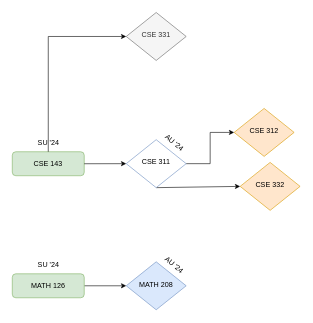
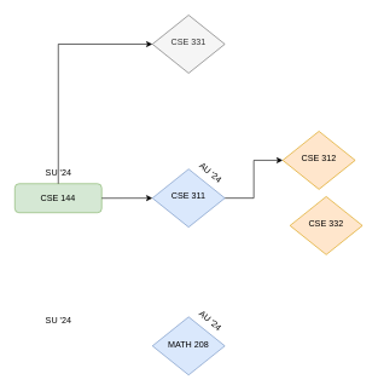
  <mxCell id="0" />
  <mxCell id="1" parent="0" />
  <mxCell id="2" value="" style="edgeStyle=orthogonalEdgeStyle;rounded=0;orthogonalLoop=1;jettySize=auto;html=1;" edge="1" parent="1" source="15" target="4"><mxGeometry relative="1" as="geometry" /></mxCell>
- <mxCell id="3" value="" style="endArrow=classic;html=1;rounded=0;exitX=1;exitY=0.5;exitDx=0;exitDy=0;entryX=0;entryY=0.5;entryDx=0;entryDy=0;" edge="1" parent="1" source="9" target="18"><mxGeometry width="50" height="50" relative="1" as="geometry"><mxPoint x="130" y="280" as="sourcePoint" /><mxPoint x="180" y="230" as="targetPoint" /></mxGeometry></mxCell>
  <mxCell id="4" value="CSE 312" style="rhombus;whiteSpace=wrap;html=1;shadow=0;fontFamily=Helvetica;fontSize=12;align=center;strokeWidth=1;spacing=6;spacingTop=-4;fillColor=#ffe6cc;strokeColor=#d79b00;" vertex="1" parent="1"><mxGeometry x="390" y="180" width="100" height="80" as="geometry" /></mxCell>
  <mxCell id="5" value="CSE 332" style="rhombus;whiteSpace=wrap;html=1;shadow=0;fontFamily=Helvetica;fontSize=12;align=center;strokeWidth=1;spacing=6;spacingTop=-4;fillColor=#ffe6cc;strokeColor=#d79b00;" vertex="1" parent="1"><mxGeometry x="400" y="270" width="100" height="80" as="geometry" /></mxCell>
- <mxCell id="6" value="" style="endArrow=classic;html=1;rounded=0;entryX=0;entryY=0.5;entryDx=0;entryDy=0;exitX=0.5;exitY=1;exitDx=0;exitDy=0;" edge="1" parent="1" source="15" target="5"><mxGeometry width="50" height="50" relative="1" as="geometry"><mxPoint x="285" y="70" as="sourcePoint" /><mxPoint x="360" y="100" as="targetPoint" /></mxGeometry></mxCell>
  <mxCell id="7" value="CSE 331" style="rhombus;whiteSpace=wrap;html=1;shadow=0;fontFamily=Helvetica;fontSize=12;align=center;strokeWidth=1;spacing=6;spacingTop=-4;fillColor=#f5f5f5;fontColor=#333333;strokeColor=#666666;" vertex="1" parent="1"><mxGeometry y="20" width="100" height="80" as="geometry" x="210" /></mxCell>
  <mxCell id="8" value="" style="group" vertex="1" connectable="0" parent="1"><mxGeometry x="20" y="425.77" width="120" height="70" as="geometry" /></mxCell>
- <mxCell id="9" value="MATH 126" style="rounded=1;whiteSpace=wrap;html=1;fillColor=#d5e8d4;strokeColor=#82b366;" vertex="1" parent="8"><mxGeometry y="30" width="120" height="40" as="geometry" /></mxCell>
  <mxCell id="10" value="SU '24" style="text;html=1;align=center;verticalAlign=middle;resizable=0;points=[];autosize=1;strokeColor=none;fillColor=none;" vertex="1" parent="8"><mxGeometry x="30" width="60" height="30" as="geometry" /></mxCell>
  <mxCell id="11" value="" style="group" vertex="1" connectable="0" parent="1"><mxGeometry x="20" y="222.23" width="120" height="70" as="geometry" /></mxCell>
- <mxCell id="12" value="CSE 143" style="rounded=1;whiteSpace=wrap;html=1;fontSize=12;glass=0;strokeWidth=1;shadow=0;fillColor=#d5e8d4;strokeColor=#82b366;" parent="11" vertex="1"><mxGeometry y="30" width="120" height="40" as="geometry" /></mxCell>
+ <mxCell id="12" value="CSE 144" style="rounded=1;whiteSpace=wrap;html=1;fontSize=12;glass=0;strokeWidth=1;shadow=0;fillColor=#d5e8d4;strokeColor=#82b366;" parent="11" vertex="1"><mxGeometry y="30" width="120" height="40" as="geometry" /></mxCell>
  <mxCell id="13" value="SU '24" style="text;html=1;align=center;verticalAlign=middle;resizable=0;points=[];autosize=1;strokeColor=none;fillColor=none;" vertex="1" parent="11"><mxGeometry x="30" width="60" height="30" as="geometry" /></mxCell>
  <mxCell id="14" value="" style="group" vertex="1" connectable="0" parent="1"><mxGeometry y="206.346" width="112.623" height="105.774" as="geometry" x="210" /></mxCell>
- <mxCell id="15" value="CSE 311" style="rhombus;whiteSpace=wrap;html=1;shadow=0;fontFamily=Helvetica;fontSize=12;align=center;strokeWidth=1;spacing=6;spacingTop=-4;fillColor=#ffffff;strokeColor=#6c8ebf;" parent="14" vertex="1"><mxGeometry y="25.774" width="100" height="80" as="geometry" /></mxCell>
+ <mxCell id="15" value="CSE 311" style="rhombus;whiteSpace=wrap;html=1;shadow=0;fontFamily=Helvetica;fontSize=12;align=center;strokeWidth=1;spacing=6;spacingTop=-4;fillColor=#dae8fc;strokeColor=#6c8ebf;" parent="14" vertex="1"><mxGeometry y="25.774" width="100" height="80" as="geometry" /></mxCell>
  <mxCell id="16" value="AU '24" style="text;html=1;align=center;verticalAlign=middle;resizable=0;points=[];autosize=1;strokeColor=none;fillColor=none;rotation=40;" vertex="1" parent="14"><mxGeometry x="50" y="15.774" width="60" height="30" as="geometry" /></mxCell>
  <mxCell id="17" value="" style="group" vertex="1" connectable="0" parent="1"><mxGeometry y="409.996" width="112.623" height="105.774" as="geometry" x="210" /></mxCell>
  <mxCell id="18" value="MATH 208" style="rhombus;whiteSpace=wrap;html=1;shadow=0;fontFamily=Helvetica;fontSize=12;align=center;strokeWidth=1;spacing=6;spacingTop=-4;fillColor=#dae8fc;strokeColor=#6c8ebf;" vertex="1" parent="17"><mxGeometry y="25.774" width="100" height="80" as="geometry" /></mxCell>
  <mxCell id="19" value="AU '24" style="text;html=1;align=center;verticalAlign=middle;resizable=0;points=[];autosize=1;strokeColor=none;fillColor=none;rotation=40;" vertex="1" parent="17"><mxGeometry x="50" y="15.774" width="60" height="30" as="geometry" /></mxCell>
  <mxCell id="20" value="" style="endArrow=classic;html=1;rounded=0;entryX=0;entryY=0.5;entryDx=0;entryDy=0;exitX=0.5;exitY=0;exitDx=0;exitDy=0;" edge="1" parent="1" source="12" target="7"><mxGeometry width="50" height="50" relative="1" as="geometry"><mxPoint x="150" y="250" as="sourcePoint" /><mxPoint x="120" y="180" as="targetPoint" /><Array as="points"><mxPoint x="80" y="60" /></Array></mxGeometry></mxCell>
  <mxCell id="21" value="" style="endArrow=classic;html=1;rounded=0;exitX=1;exitY=0.5;exitDx=0;exitDy=0;entryX=0;entryY=0.5;entryDx=0;entryDy=0;" edge="1" parent="1" source="12" target="15"><mxGeometry width="50" height="50" relative="1" as="geometry"><mxPoint x="160" y="370" as="sourcePoint" /><mxPoint y="320" as="targetPoint" x="210" /></mxGeometry></mxCell>
